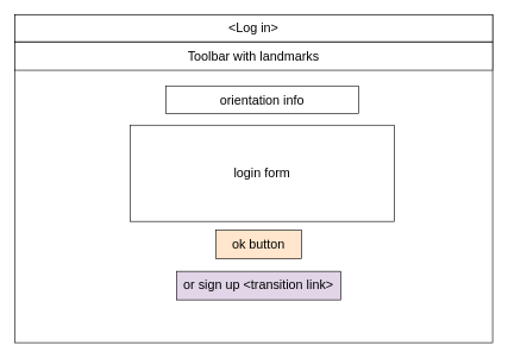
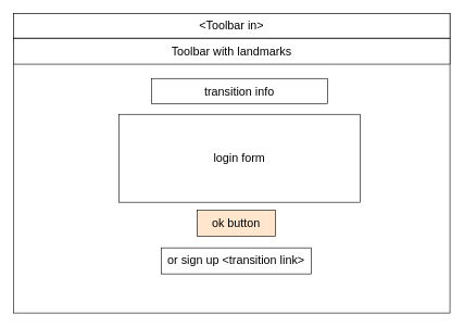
  <mxCell id="0" />
  <mxCell id="1" parent="0" />
  <mxCell id="2" value="" style="rounded=0;whiteSpace=wrap;html=1;" parent="1" vertex="1"><mxGeometry x="20" y="20" width="670" height="460" as="geometry" /></mxCell>
- <mxCell id="3" value="&amp;lt;Log in&amp;gt;" style="rounded=0;whiteSpace=wrap;html=1;fontSize=18;" parent="1" vertex="1"><mxGeometry x="20" y="20" width="670" height="38" as="geometry" /></mxCell>
+ <mxCell id="3" value="&amp;lt;Toolbar in&amp;gt;" style="rounded=0;whiteSpace=wrap;html=1;fontSize=18;" parent="1" vertex="1"><mxGeometry x="20" y="20" width="670" height="38" as="geometry" /></mxCell>
  <mxCell id="4" value="Toolbar with landmarks" style="rounded=0;whiteSpace=wrap;html=1;fontSize=18;" parent="1" vertex="1"><mxGeometry x="20" y="59" width="670" height="39" as="geometry" /></mxCell>
  <mxCell id="5" value="login form" style="rounded=0;whiteSpace=wrap;html=1;fontSize=18;" parent="1" vertex="1"><mxGeometry x="182" y="175" width="370" height="135" as="geometry" /></mxCell>
- <mxCell id="6" value="orientation info" style="rounded=0;whiteSpace=wrap;html=1;fontSize=18;" parent="1" vertex="1"><mxGeometry x="232" y="120" width="270" height="39" as="geometry" /></mxCell>
+ <mxCell id="6" value="transition info" style="rounded=0;whiteSpace=wrap;html=1;fontSize=18;" parent="1" vertex="1"><mxGeometry x="232" y="120" width="270" height="39" as="geometry" /></mxCell>
  <mxCell id="7" value="ok button" style="rounded=0;whiteSpace=wrap;html=1;fontSize=18;fillColor=#ffe6cc;" parent="1" vertex="1"><mxGeometry x="302" y="322.5" width="120" height="40" as="geometry" /></mxCell>
- <mxCell id="8" value="or sign up &amp;lt;transition link&amp;gt;" style="rounded=0;whiteSpace=wrap;html=1;fontSize=18;fillColor=#e1d5e7;" parent="1" vertex="1"><mxGeometry x="247" y="380" width="230" height="40" as="geometry" /></mxCell>
+ <mxCell id="8" value="or sign up &amp;lt;transition link&amp;gt;" style="rounded=0;whiteSpace=wrap;html=1;fontSize=18;" parent="1" vertex="1"><mxGeometry x="247" y="380" width="230" height="40" as="geometry" /></mxCell>
